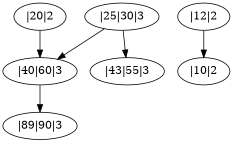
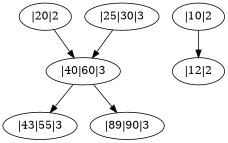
  digraph {
    "|20|2"
    "|40|60|3"
    "|12|2"
    "|10|2"
    "|43|55|3"
    "|89|90|3"
    "|25|30|3"
    "|20|2" -> "|40|60|3"
-   "|25|30|3" -> "|43|55|3"
+   "|40|60|3" -> "|43|55|3"
    "|40|60|3" -> "|89|90|3"
-   "|12|2" -> "|10|2"
+   "|10|2" -> "|12|2"
    "|25|30|3" -> "|40|60|3"
  }
